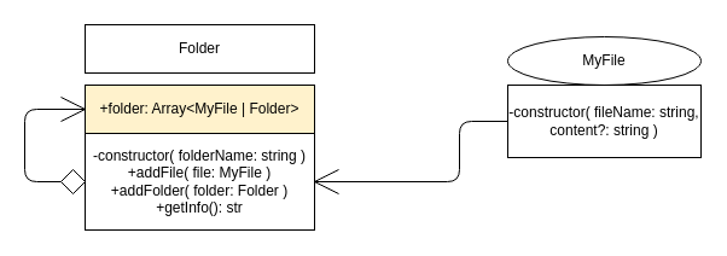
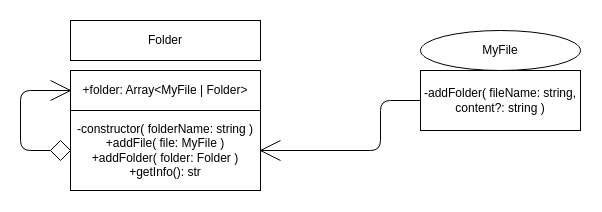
  <mxCell id="0" />
  <mxCell id="1" parent="0" />
  <mxCell id="2" value="Folder" style="rounded=0;whiteSpace=wrap;html=1;" parent="1" vertex="1"><mxGeometry x="70" y="20" width="190" height="40" as="geometry" /></mxCell>
  <mxCell id="3" value="MyFile" style="ellipse;whiteSpace=wrap;html=1;" parent="1" vertex="1"><mxGeometry x="420" y="30" width="160" height="40" as="geometry" /></mxCell>
- <mxCell id="4" value="+folder: Array&amp;lt;MyFile | Folder&amp;gt;" style="rounded=0;whiteSpace=wrap;html=1;fillColor=#fff2cc;" parent="1" vertex="1"><mxGeometry x="70" y="70" width="190" height="40" as="geometry" /></mxCell>
+ <mxCell id="4" value="+folder: Array&amp;lt;MyFile | Folder&amp;gt;" style="rounded=0;whiteSpace=wrap;html=1;" parent="1" vertex="1"><mxGeometry x="70" y="70" width="190" height="40" as="geometry" /></mxCell>
  <mxCell id="5" value="-constructor( folderName: string )&lt;br&gt;+addFile( file: MyFile )&lt;br&gt;+addFolder( folder: Folder )&lt;br&gt;+getInfo(): str" style="rounded=0;whiteSpace=wrap;html=1;" parent="1" vertex="1"><mxGeometry x="70" y="110" width="190" height="80" as="geometry" /></mxCell>
- <mxCell id="6" value="-constructor( fileName: string, content?: string )" style="rounded=0;whiteSpace=wrap;html=1;" parent="1" vertex="1"><mxGeometry x="420" y="70" width="160" height="60" as="geometry" /></mxCell>
+ <mxCell id="6" value="-addFolder( fileName: string, content?: string )" style="rounded=0;whiteSpace=wrap;html=1;" parent="1" vertex="1"><mxGeometry x="420" y="70" width="160" height="60" as="geometry" /></mxCell>
  <mxCell id="7" value="" style="rhombus;whiteSpace=wrap;html=1;" parent="1" vertex="1"><mxGeometry x="50" y="140" width="20" height="20" as="geometry" /></mxCell>
  <mxCell id="8" value="" style="endArrow=none;html=1;entryX=1;entryY=0.5;entryDx=0;entryDy=0;exitX=0;exitY=0.5;exitDx=0;exitDy=0;" parent="1" source="6" target="5" edge="1"><mxGeometry width="50" height="50" relative="1" as="geometry"><mxPoint x="240" y="0" as="sourcePoint" /><mxPoint x="227.5" y="-52.5" as="targetPoint" /><Array as="points"><mxPoint x="380" y="100" /><mxPoint x="380" y="150" /></Array></mxGeometry></mxCell>
  <mxCell id="9" value="" style="endArrow=none;html=1;" parent="1" edge="1"><mxGeometry width="50" height="50" relative="1" as="geometry"><mxPoint x="260" y="150" as="sourcePoint" /><mxPoint x="280" y="140" as="targetPoint" /></mxGeometry></mxCell>
  <mxCell id="10" value="" style="endArrow=none;html=1;" parent="1" edge="1"><mxGeometry width="50" height="50" relative="1" as="geometry"><mxPoint x="260" y="150" as="sourcePoint" /><mxPoint x="280" y="160" as="targetPoint" /></mxGeometry></mxCell>
  <mxCell id="11" value="" style="endArrow=none;html=1;exitX=0;exitY=0.5;exitDx=0;exitDy=0;" parent="1" source="4" edge="1"><mxGeometry width="50" height="50" relative="1" as="geometry"><mxPoint x="20" y="60" as="sourcePoint" /><mxPoint x="50" y="150" as="targetPoint" /><Array as="points"><mxPoint x="20" y="90" /><mxPoint x="20" y="150" /></Array></mxGeometry></mxCell>
  <mxCell id="12" value="" style="endArrow=none;html=1;" parent="1" edge="1"><mxGeometry width="50" height="50" relative="1" as="geometry"><mxPoint x="50" y="100" as="sourcePoint" /><mxPoint x="70" y="90" as="targetPoint" /></mxGeometry></mxCell>
  <mxCell id="13" value="" style="endArrow=none;html=1;entryX=0;entryY=0.5;entryDx=0;entryDy=0;" parent="1" target="4" edge="1"><mxGeometry width="50" height="50" relative="1" as="geometry"><mxPoint x="50" y="80" as="sourcePoint" /><mxPoint x="80" y="100" as="targetPoint" /></mxGeometry></mxCell>
